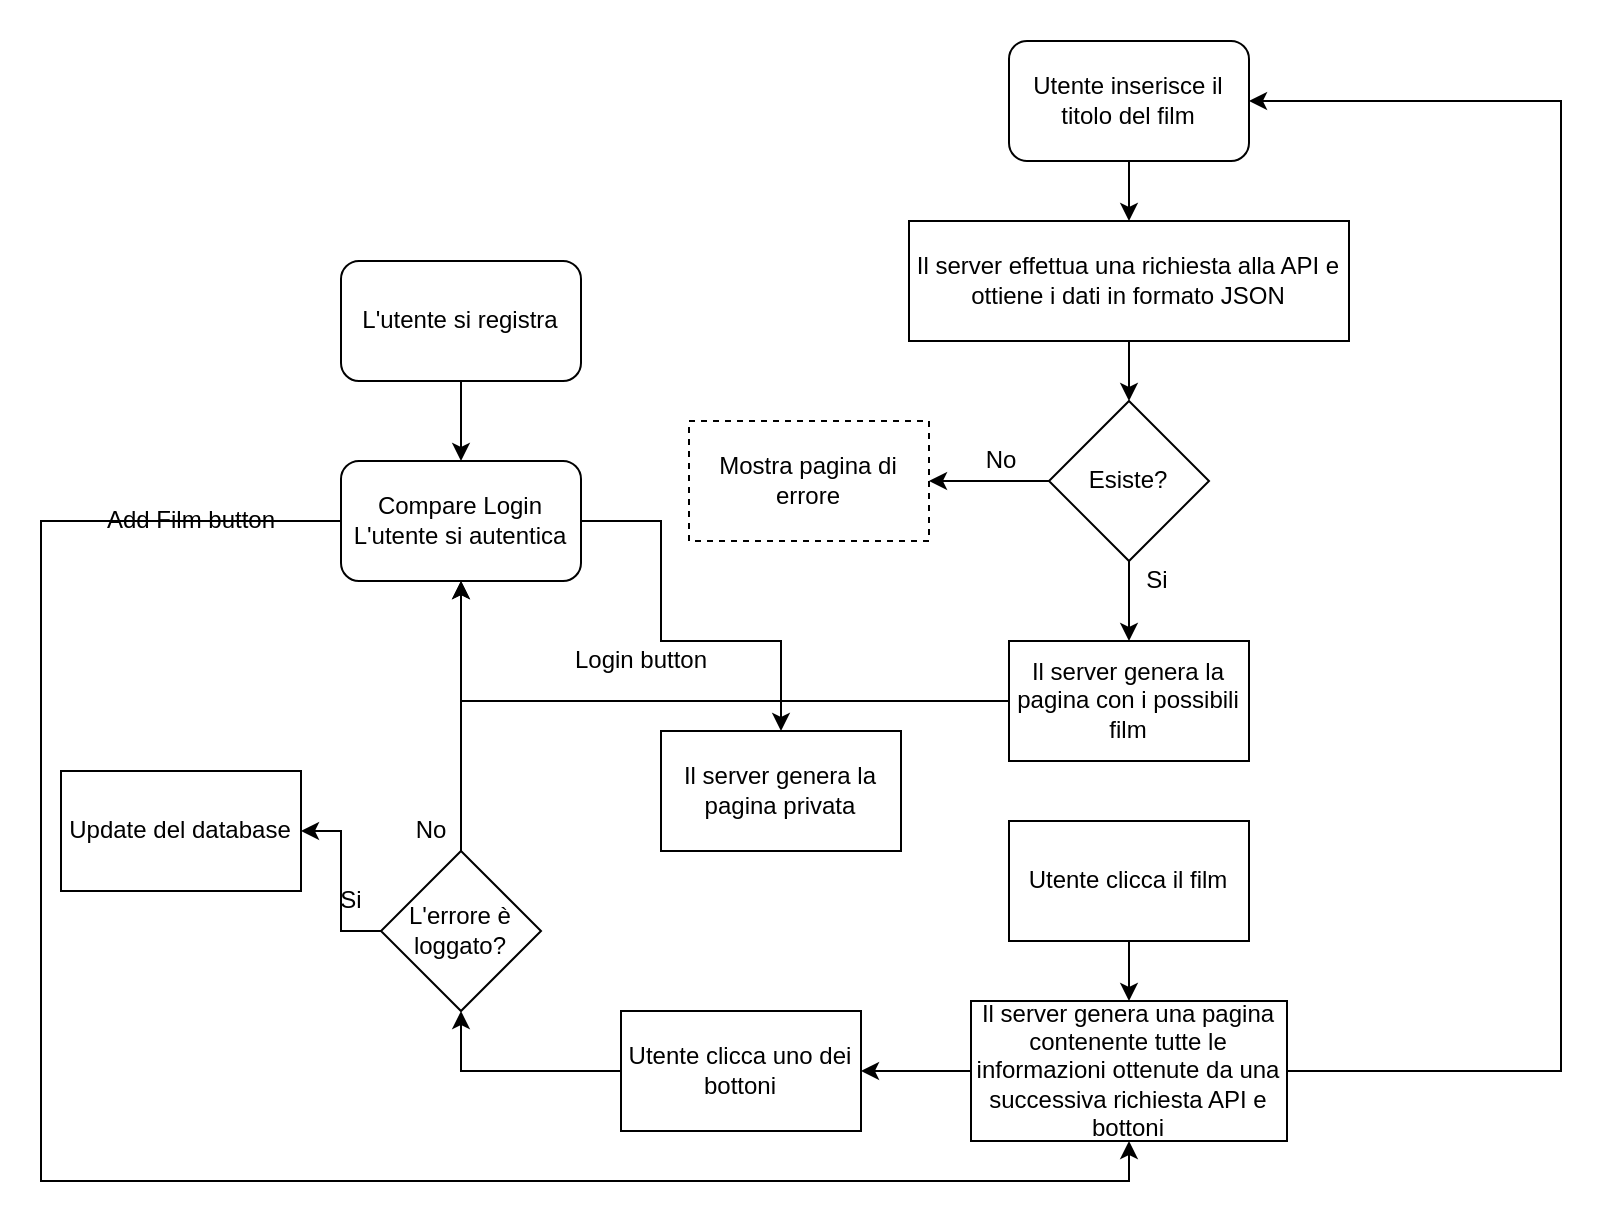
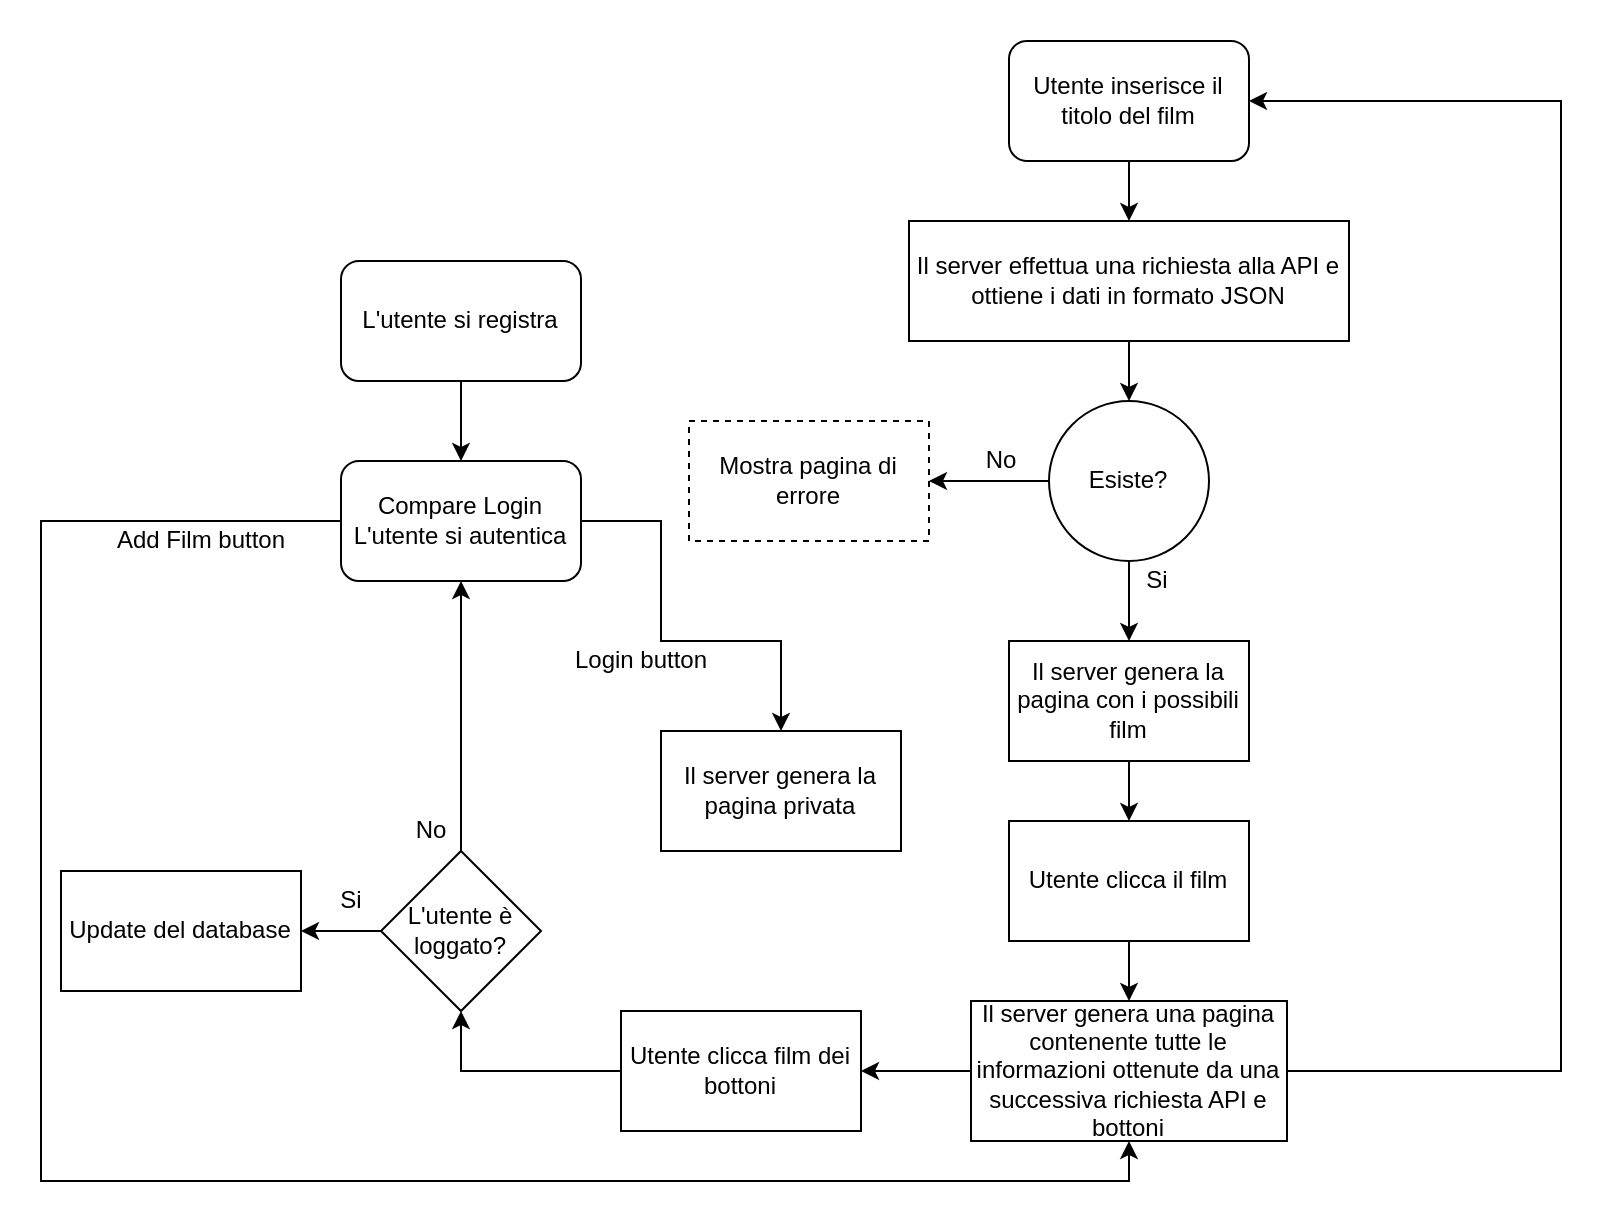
  <mxCell id="0" />
  <mxCell id="1" parent="0" />
  <mxCell id="2" style="edgeStyle=orthogonalEdgeStyle;rounded=0;orthogonalLoop=1;jettySize=auto;html=1;" edge="1" parent="1" source="3" target="5"><mxGeometry relative="1" as="geometry"><mxPoint x="564" y="140" as="targetPoint" /></mxGeometry></mxCell>
  <mxCell id="3" value="Utente inserisce il titolo del film" style="rounded=1;whiteSpace=wrap;html=1;" vertex="1" parent="1"><mxGeometry x="504" y="20" width="120" height="60" as="geometry" /></mxCell>
  <mxCell id="4" value="" style="edgeStyle=orthogonalEdgeStyle;rounded=0;orthogonalLoop=1;jettySize=auto;html=1;" edge="1" parent="1" source="5" target="8"><mxGeometry relative="1" as="geometry" /></mxCell>
  <mxCell id="5" value="Il server effettua una richiesta alla API e ottiene i dati in formato JSON" style="rounded=0;whiteSpace=wrap;html=1;" vertex="1" parent="1"><mxGeometry x="454" y="110" width="220" height="60" as="geometry" /></mxCell>
  <mxCell id="6" value="" style="edgeStyle=orthogonalEdgeStyle;rounded=0;orthogonalLoop=1;jettySize=auto;html=1;" edge="1" parent="1" source="8" target="9"><mxGeometry relative="1" as="geometry" /></mxCell>
  <mxCell id="7" value="" style="edgeStyle=orthogonalEdgeStyle;rounded=0;orthogonalLoop=1;jettySize=auto;html=1;" edge="1" parent="1" source="8" target="12"><mxGeometry relative="1" as="geometry" /></mxCell>
- <mxCell id="8" value="Esiste?" style="rhombus;whiteSpace=wrap;html=1;rounded=0;" vertex="1" parent="1"><mxGeometry x="524" y="200" width="80" height="80" as="geometry" /></mxCell>
+ <mxCell id="8" value="Esiste?" style="ellipse;whiteSpace=wrap;html=1;" vertex="1" parent="1"><mxGeometry x="524" y="200" width="80" height="80" as="geometry" /></mxCell>
  <mxCell id="9" value="Mostra pagina di errore" style="whiteSpace=wrap;html=1;rounded=0;dashed=1;" vertex="1" parent="1"><mxGeometry x="344" y="210" width="120" height="60" as="geometry" /></mxCell>
  <mxCell id="10" value="No" style="text;html=1;align=center;verticalAlign=middle;resizable=0;points=[];autosize=1;strokeColor=none;" vertex="1" parent="1"><mxGeometry x="485" y="220" width="30" height="20" as="geometry" /></mxCell>
- <mxCell id="11" value="" style="edgeStyle=orthogonalEdgeStyle;rounded=0;orthogonalLoop=1;jettySize=auto;html=1;" edge="1" parent="1" source="12" target="24"><mxGeometry relative="1" as="geometry" /></mxCell>
+ <mxCell id="11" value="" style="edgeStyle=orthogonalEdgeStyle;rounded=0;orthogonalLoop=1;jettySize=auto;html=1;" edge="1" parent="1" source="12" target="15"><mxGeometry relative="1" as="geometry" /></mxCell>
  <mxCell id="12" value="Il server genera la pagina con i possibili film" style="whiteSpace=wrap;html=1;rounded=0;" vertex="1" parent="1"><mxGeometry x="504" y="320" width="120" height="60" as="geometry" /></mxCell>
  <mxCell id="13" value="Si" style="text;html=1;align=center;verticalAlign=middle;resizable=0;points=[];autosize=1;strokeColor=none;" vertex="1" parent="1"><mxGeometry x="563" y="280" width="30" height="20" as="geometry" /></mxCell>
  <mxCell id="14" value="" style="edgeStyle=orthogonalEdgeStyle;rounded=0;orthogonalLoop=1;jettySize=auto;html=1;" edge="1" parent="1" source="15" target="21"><mxGeometry relative="1" as="geometry" /></mxCell>
  <mxCell id="15" value="Utente clicca il film" style="whiteSpace=wrap;html=1;rounded=0;" vertex="1" parent="1"><mxGeometry x="504" y="410" width="120" height="60" as="geometry" /></mxCell>
  <mxCell id="16" value="" style="edgeStyle=orthogonalEdgeStyle;rounded=0;orthogonalLoop=1;jettySize=auto;html=1;" edge="1" parent="1" source="18" target="24"><mxGeometry relative="1" as="geometry" /></mxCell>
  <mxCell id="17" value="" style="edgeStyle=orthogonalEdgeStyle;rounded=0;orthogonalLoop=1;jettySize=auto;html=1;" edge="1" parent="1" source="18" target="28"><mxGeometry relative="1" as="geometry" /></mxCell>
- <mxCell id="18" value="L'errore è loggato?" style="rhombus;whiteSpace=wrap;html=1;rounded=0;" vertex="1" parent="1"><mxGeometry x="190" y="425" width="80" height="80" as="geometry" /></mxCell>
+ <mxCell id="18" value="L'utente è loggato?" style="rhombus;whiteSpace=wrap;html=1;rounded=0;" vertex="1" parent="1"><mxGeometry x="190" y="425" width="80" height="80" as="geometry" /></mxCell>
  <mxCell id="19" value="" style="edgeStyle=orthogonalEdgeStyle;rounded=0;orthogonalLoop=1;jettySize=auto;html=1;" edge="1" parent="1" source="21" target="26"><mxGeometry relative="1" as="geometry" /></mxCell>
  <mxCell id="20" style="edgeStyle=orthogonalEdgeStyle;rounded=0;orthogonalLoop=1;jettySize=auto;html=1;entryX=1;entryY=0.5;entryDx=0;entryDy=0;" edge="1" parent="1" source="21" target="3"><mxGeometry relative="1" as="geometry"><mxPoint x="780" y="10" as="targetPoint" /><Array as="points"><mxPoint x="780" y="535" /><mxPoint x="780" y="50" /></Array></mxGeometry></mxCell>
  <mxCell id="21" value="Il server genera una pagina contenente tutte le informazioni ottenute da una successiva richiesta API e bottoni" style="whiteSpace=wrap;html=1;rounded=0;" vertex="1" parent="1"><mxGeometry x="485" y="500" width="158" height="70" as="geometry" /></mxCell>
  <mxCell id="22" style="edgeStyle=orthogonalEdgeStyle;rounded=0;orthogonalLoop=1;jettySize=auto;html=1;entryX=0.5;entryY=0;entryDx=0;entryDy=0;" edge="1" parent="1" source="24" target="32"><mxGeometry relative="1" as="geometry"><Array as="points"><mxPoint x="330" y="260" /><mxPoint x="330" y="320" /><mxPoint x="390" y="320" /></Array></mxGeometry></mxCell>
  <mxCell id="23" style="edgeStyle=orthogonalEdgeStyle;rounded=0;orthogonalLoop=1;jettySize=auto;html=1;entryX=0.5;entryY=1;entryDx=0;entryDy=0;" edge="1" parent="1" source="24" target="21"><mxGeometry relative="1" as="geometry"><Array as="points"><mxPoint x="20" y="260" /><mxPoint x="20" y="590" /><mxPoint x="564" y="590" /></Array></mxGeometry></mxCell>
  <mxCell id="24" value="Compare Login&lt;br&gt;L'utente si autentica" style="rounded=1;whiteSpace=wrap;html=1;" vertex="1" parent="1"><mxGeometry x="170" y="230" width="120" height="60" as="geometry" /></mxCell>
  <mxCell id="25" style="edgeStyle=orthogonalEdgeStyle;rounded=0;orthogonalLoop=1;jettySize=auto;html=1;entryX=0.5;entryY=1;entryDx=0;entryDy=0;" edge="1" parent="1" source="26" target="18"><mxGeometry relative="1" as="geometry" /></mxCell>
- <mxCell id="26" value="Utente clicca uno dei bottoni" style="whiteSpace=wrap;html=1;" vertex="1" parent="1"><mxGeometry x="310" y="505" width="120" height="60" as="geometry" /></mxCell>
+ <mxCell id="26" value="Utente clicca film dei bottoni" style="whiteSpace=wrap;html=1;" vertex="1" parent="1"><mxGeometry x="310" y="505" width="120" height="60" as="geometry" /></mxCell>
  <mxCell id="27" value="No" style="text;html=1;align=center;verticalAlign=middle;resizable=0;points=[];autosize=1;strokeColor=none;" vertex="1" parent="1"><mxGeometry x="200" y="405" width="30" height="20" as="geometry" /></mxCell>
- <mxCell id="28" value="Update del database" style="whiteSpace=wrap;html=1;rounded=0;" vertex="1" parent="1"><mxGeometry x="30" y="385" width="120" height="60" as="geometry" /></mxCell>
+ <mxCell id="28" value="Update del database" style="whiteSpace=wrap;html=1;rounded=0;" vertex="1" parent="1"><mxGeometry x="30" y="435" width="120" height="60" as="geometry" /></mxCell>
  <mxCell id="29" value="Si" style="text;html=1;align=center;verticalAlign=middle;resizable=0;points=[];autosize=1;strokeColor=none;" vertex="1" parent="1"><mxGeometry x="160" y="440" width="30" height="20" as="geometry" /></mxCell>
  <mxCell id="30" style="edgeStyle=orthogonalEdgeStyle;rounded=0;orthogonalLoop=1;jettySize=auto;html=1;entryX=0.5;entryY=0;entryDx=0;entryDy=0;" edge="1" parent="1" source="31" target="24"><mxGeometry relative="1" as="geometry" /></mxCell>
  <mxCell id="31" value="L'utente si registra" style="rounded=1;whiteSpace=wrap;html=1;" vertex="1" parent="1"><mxGeometry x="170" y="130" width="120" height="60" as="geometry" /></mxCell>
  <mxCell id="32" value="Il server genera la pagina privata" style="whiteSpace=wrap;html=1;" vertex="1" parent="1"><mxGeometry x="330" y="365" width="120" height="60" as="geometry" /></mxCell>
  <mxCell id="33" value="Login button" style="text;html=1;align=center;verticalAlign=middle;resizable=0;points=[];autosize=1;strokeColor=none;" vertex="1" parent="1"><mxGeometry x="280" y="320" width="80" height="20" as="geometry" /></mxCell>
- <mxCell id="34" value="Add Film button" style="text;html=1;align=center;verticalAlign=middle;resizable=0;points=[];autosize=1;strokeColor=none;" vertex="1" parent="1"><mxGeometry x="45" y="250" width="100" height="20" as="geometry" /></mxCell>
+ <mxCell id="34" value="Add Film button" style="text;html=1;align=center;verticalAlign=middle;resizable=0;points=[];autosize=1;strokeColor=none;" vertex="1" parent="1"><mxGeometry x="50" y="260" width="100" height="20" as="geometry" /></mxCell>
